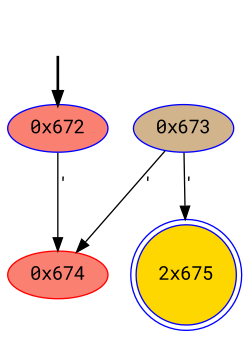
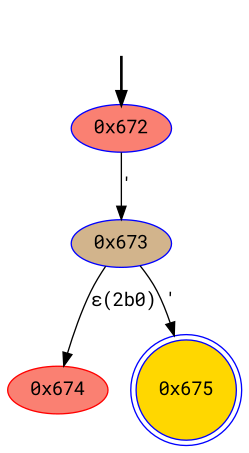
  digraph {
    fontname="Roboto Mono"
    node [fontname="Roboto Mono" style=filled color=blue fillcolor=salmon]
    edge [fontname="Roboto Mono"]
    fake [style=invisible color="" fillcolor=""]
    "0x672" [root=true]
    "0x673" [fillcolor=tan]
    "0x674" [color=red]
-   "0x675" [fillcolor=gold shape=doublecircle label="2x675"]
+   "0x675" [fillcolor=gold shape=doublecircle]
    fake -> "0x672" [style=bold]
-   "0x672" -> "0x674" [label="'"]
-   "0x673" -> "0x674" [label="'"]
+   "0x672" -> "0x673" [label="'"]
+   "0x673" -> "0x674" [label="ε(2b0)"]
    "0x673" -> "0x675" [label="'"]
  }
